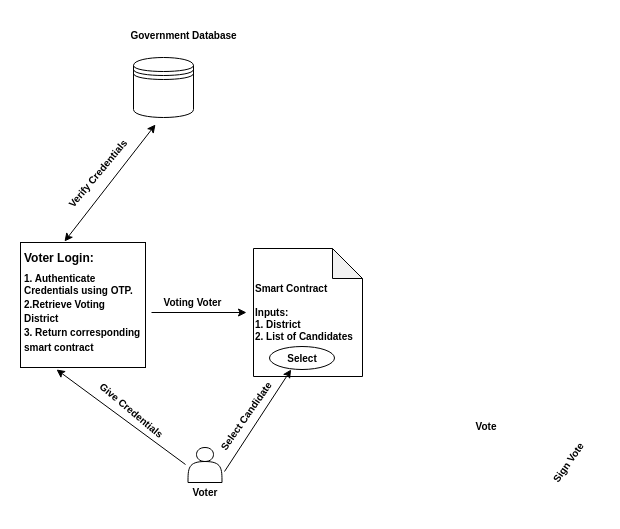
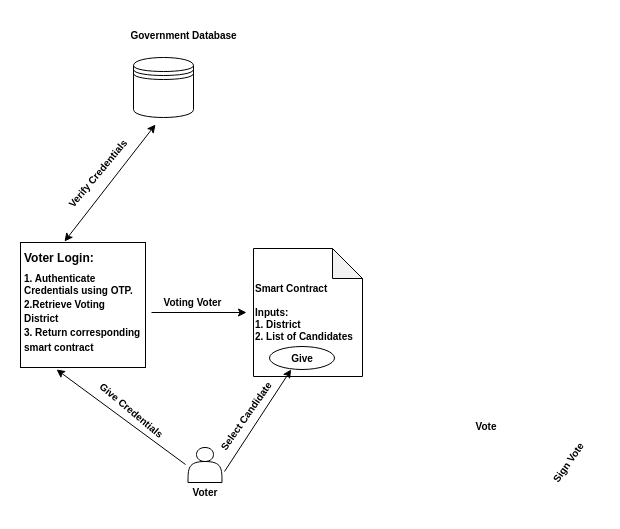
  <mxCell id="0" />
  <mxCell id="1" parent="0" />
  <mxCell id="2" value="" style="whiteSpace=wrap;html=1;aspect=fixed;" vertex="1" parent="1"><mxGeometry x="20" y="242" width="125" height="125" as="geometry" /></mxCell>
  <mxCell id="3" value="&lt;div style=&quot;&quot;&gt;&lt;span style=&quot;background-color: initial;&quot;&gt;Voter Login:&lt;/span&gt;&lt;/div&gt;&lt;div style=&quot;font-size: 6px;&quot;&gt;&lt;span style=&quot;background-color: initial;&quot;&gt;&lt;br&gt;&lt;/span&gt;&lt;/div&gt;&lt;font style=&quot;font-size: 10px;&quot;&gt;&lt;div style=&quot;&quot;&gt;&lt;span style=&quot;background-color: initial;&quot;&gt;1. Authenticate Credentials using OTP.&lt;/span&gt;&lt;/div&gt;&lt;/font&gt;&lt;div style=&quot;&quot;&gt;&lt;span style=&quot;background-color: initial;&quot;&gt;&lt;font style=&quot;font-size: 10px;&quot;&gt;2.Retrieve Voting District&lt;/font&gt;&lt;/span&gt;&lt;/div&gt;&lt;div style=&quot;&quot;&gt;&lt;span style=&quot;background-color: initial;&quot;&gt;&lt;font style=&quot;font-size: 10px;&quot;&gt;3. Return corresponding smart contract&lt;/font&gt;&lt;/span&gt;&lt;/div&gt;" style="text;html=1;strokeColor=none;fillColor=none;align=left;verticalAlign=middle;whiteSpace=wrap;rounded=0;fontStyle=1" vertex="1" parent="1"><mxGeometry x="22" y="244.25" width="119" height="115.5" as="geometry" /></mxCell>
  <mxCell id="4" value="" style="shape=datastore;whiteSpace=wrap;html=1;fontSize=10;" vertex="1" parent="1"><mxGeometry x="133" y="57" width="60" height="60" as="geometry" /></mxCell>
  <mxCell id="5" value="" style="endArrow=classic;startArrow=classic;html=1;rounded=0;fontSize=10;" edge="1" parent="1"><mxGeometry width="50" height="50" relative="1" as="geometry"><mxPoint x="64" y="241" as="sourcePoint" /><mxPoint x="155" y="124" as="targetPoint" /></mxGeometry></mxCell>
  <mxCell id="6" value="&lt;b&gt;Verify Credentials&lt;/b&gt;" style="text;html=1;strokeColor=none;fillColor=none;align=center;verticalAlign=middle;whiteSpace=wrap;rounded=0;fontSize=10;rotation=-50;" vertex="1" parent="1"><mxGeometry x="54" y="158" width="87" height="30" as="geometry" /></mxCell>
  <mxCell id="7" value="&lt;b&gt;Government Database&lt;/b&gt;" style="text;html=1;strokeColor=none;fillColor=none;align=center;verticalAlign=middle;whiteSpace=wrap;rounded=0;fontSize=10;" vertex="1" parent="1"><mxGeometry x="124.5" y="20" width="117" height="30" as="geometry" /></mxCell>
  <mxCell id="8" value="" style="shape=actor;whiteSpace=wrap;html=1;fontSize=10;" vertex="1" parent="1"><mxGeometry x="187.5" y="447" width="34" height="35" as="geometry" /></mxCell>
  <mxCell id="9" value="" style="endArrow=classic;html=1;rounded=0;fontSize=10;" edge="1" parent="1"><mxGeometry width="50" height="50" relative="1" as="geometry"><mxPoint x="185" y="464" as="sourcePoint" /><mxPoint x="56" y="369" as="targetPoint" /></mxGeometry></mxCell>
  <mxCell id="10" value="&lt;b&gt;Give Credentials&lt;/b&gt;" style="text;html=1;strokeColor=none;fillColor=none;align=center;verticalAlign=middle;whiteSpace=wrap;rounded=0;fontSize=10;rotation=40;" vertex="1" parent="1"><mxGeometry x="88" y="395" width="87" height="30" as="geometry" /></mxCell>
  <mxCell id="11" value="&lt;span&gt;Smart Contract&lt;/span&gt;&lt;br style=&quot;&quot;&gt;&lt;br style=&quot;&quot;&gt;Inputs:&lt;br style=&quot;&quot;&gt;1. District&lt;br style=&quot;&quot;&gt;2. List of Candidates" style="shape=note;whiteSpace=wrap;html=1;backgroundOutline=1;darkOpacity=0.05;align=left;fontSize=10;fontStyle=1" vertex="1" parent="1"><mxGeometry x="253" y="248" width="109" height="128" as="geometry" /></mxCell>
  <mxCell id="12" value="" style="endArrow=classic;html=1;rounded=0;fontSize=10;" edge="1" parent="1"><mxGeometry width="50" height="50" relative="1" as="geometry"><mxPoint x="151" y="312" as="sourcePoint" /><mxPoint x="246" y="312" as="targetPoint" /></mxGeometry></mxCell>
  <mxCell id="13" value="&lt;b&gt;Voting Voter&lt;/b&gt;" style="text;html=1;strokeColor=none;fillColor=none;align=center;verticalAlign=middle;whiteSpace=wrap;rounded=0;fontSize=10;" vertex="1" parent="1"><mxGeometry x="157" y="283" width="71" height="38" as="geometry" /></mxCell>
  <mxCell id="14" value="&lt;b&gt;Voter&lt;/b&gt;" style="text;html=1;strokeColor=none;fillColor=none;align=center;verticalAlign=middle;whiteSpace=wrap;rounded=0;fontSize=10;" vertex="1" parent="1"><mxGeometry x="174.5" y="477" width="60" height="30" as="geometry" /></mxCell>
  <mxCell id="15" value="" style="ellipse;whiteSpace=wrap;html=1;fontSize=10;" vertex="1" parent="1"><mxGeometry x="269" y="346" width="65" height="23" as="geometry" /></mxCell>
  <mxCell id="16" value="&lt;b&gt;Vote&lt;/b&gt;" style="text;html=1;strokeColor=none;fillColor=none;align=center;verticalAlign=middle;whiteSpace=wrap;rounded=0;fontSize=10;" vertex="1" parent="1"><mxGeometry x="474" y="420" width="24" height="11" as="geometry" /></mxCell>
  <mxCell id="17" value="" style="endArrow=classic;html=1;rounded=0;fontSize=10;entryX=0.333;entryY=1;entryDx=0;entryDy=0;entryPerimeter=0;" edge="1" parent="1" target="15"><mxGeometry width="50" height="50" relative="1" as="geometry"><mxPoint x="224" y="471" as="sourcePoint" /><mxPoint x="321" y="379" as="targetPoint" /></mxGeometry></mxCell>
  <mxCell id="18" value="Sign Vote" style="text;html=1;strokeColor=none;fillColor=none;align=center;verticalAlign=middle;whiteSpace=wrap;rounded=0;fontSize=10;fontStyle=1;rotation=-55;" vertex="1" parent="1"><mxGeometry x="538" y="447" width="60" height="30" as="geometry" /></mxCell>
- <mxCell id="19" value="&lt;b&gt;Select&lt;/b&gt;" style="text;html=1;strokeColor=none;fillColor=none;align=center;verticalAlign=middle;whiteSpace=wrap;rounded=0;fontSize=10;" vertex="1" parent="1"><mxGeometry x="289.5" y="352" width="24" height="11" as="geometry" /></mxCell>
+ <mxCell id="19" value="&lt;b&gt;Give&lt;/b&gt;" style="text;html=1;strokeColor=none;fillColor=none;align=center;verticalAlign=middle;whiteSpace=wrap;rounded=0;fontSize=10;" vertex="1" parent="1"><mxGeometry x="289.5" y="352" width="24" height="11" as="geometry" /></mxCell>
  <mxCell id="20" value="Select Candidate" style="text;html=1;strokeColor=none;fillColor=none;align=center;verticalAlign=middle;whiteSpace=wrap;rounded=0;fontSize=10;fontStyle=1;rotation=-55;" vertex="1" parent="1"><mxGeometry x="201.5" y="401" width="88" height="30" as="geometry" /></mxCell>
